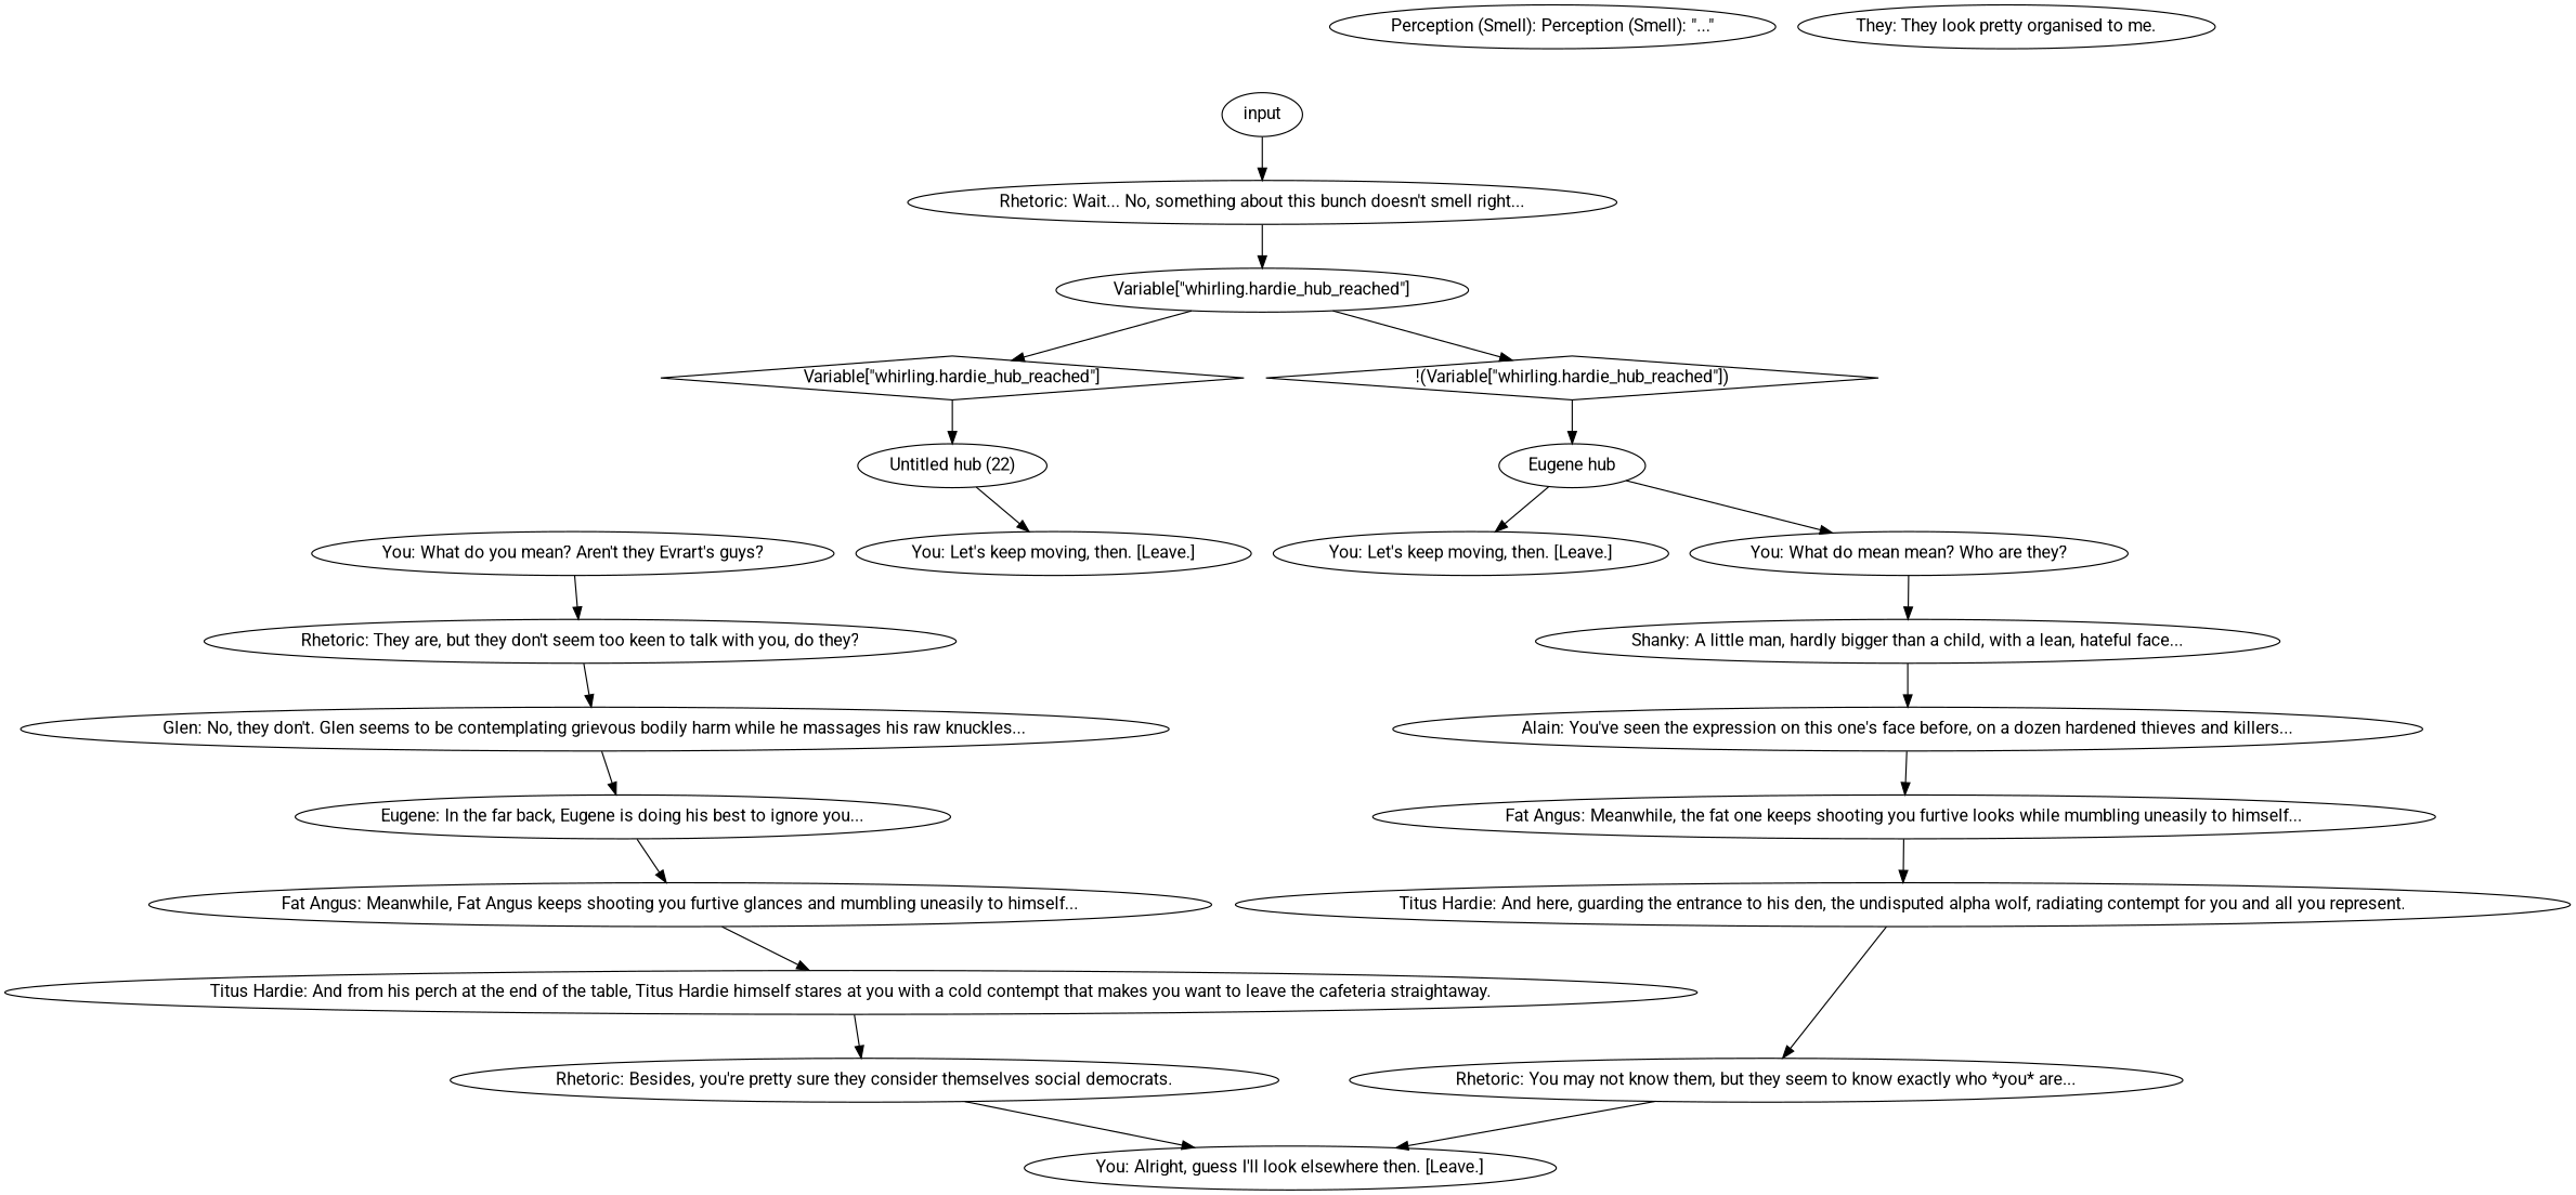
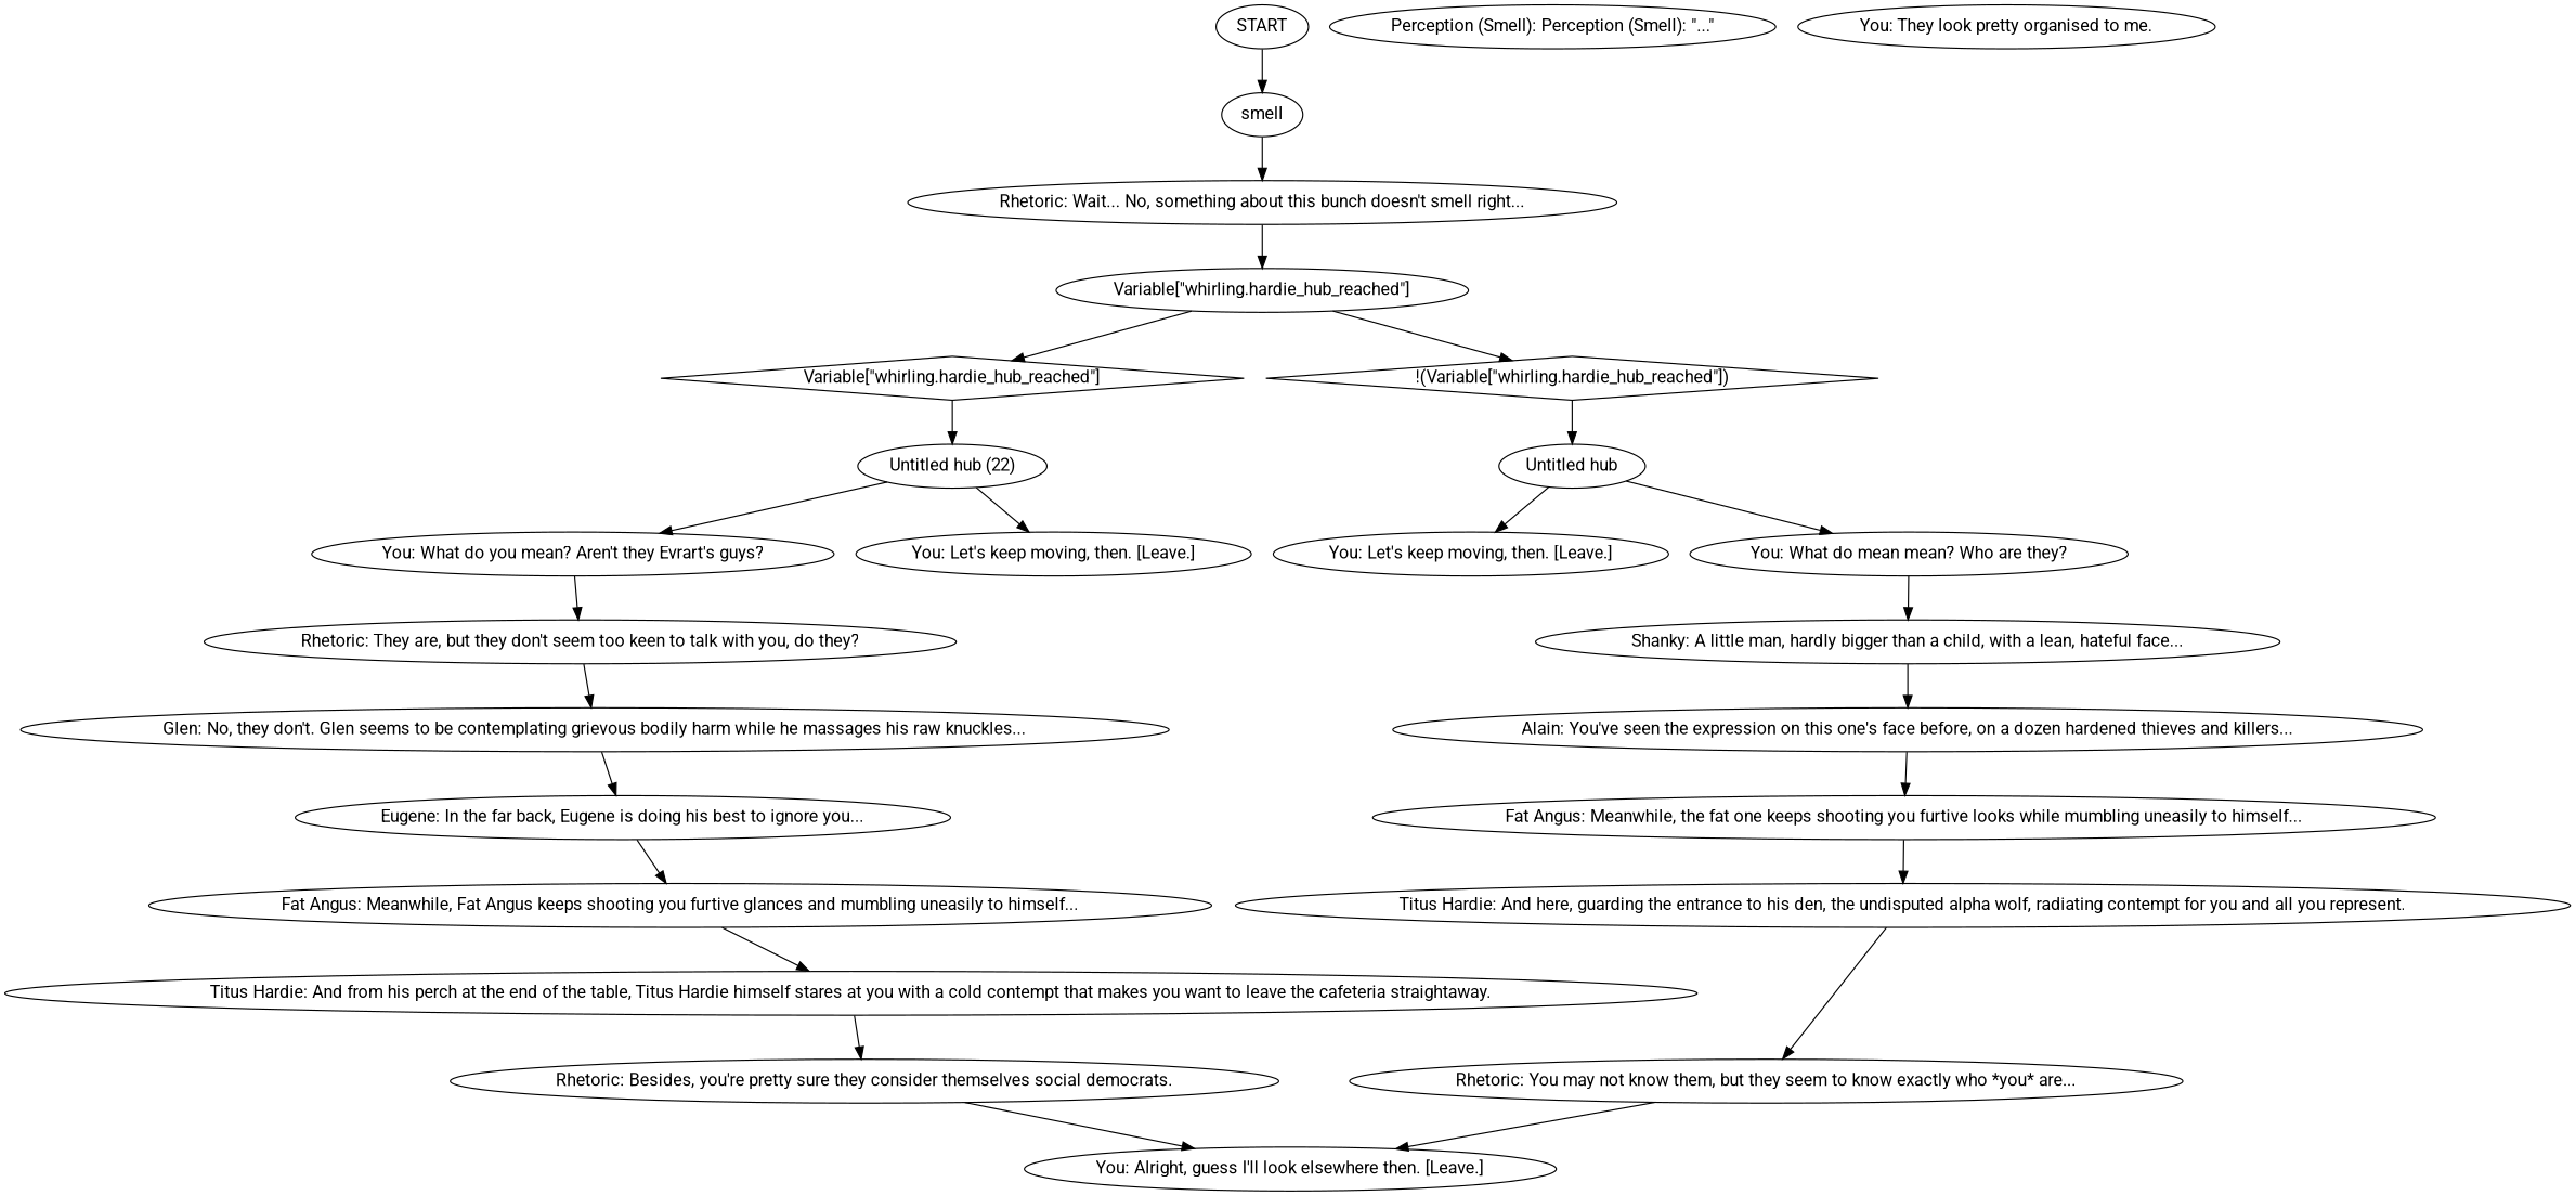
  digraph {
    fontname=Roboto
    node [fontname=Roboto]
    edge [fontname=Roboto]
-   n2 [label=input]
+   n1 [label=START]
+   n2 [label=smell]
    n3 [label="Rhetoric: Wait... No, something about this bunch doesn't smell right..."]
    n4 [label="Variable[\"whirling.hardie_hub_reached\"]"]
    n5 [label="Titus Hardie: And from his perch at the end of the table, Titus Hardie himself stares at you with a cold contempt that makes you want to leave the cafeteria straightaway."]
    n6 [label="Rhetoric: Besides, you're pretty sure they consider themselves social democrats."]
    n7 [label="You: Alright, guess I'll look elsewhere then. [Leave.]"]
    n8 [label="You: What do you mean? Aren't they Evrart's guys?"]
    n9 [label="Rhetoric: They are, but they don't seem too keen to talk with you, do they?"]
    n10 [label="Glen: No, they don't. Glen seems to be contemplating grievous bodily harm while he massages his raw knuckles..."]
    n11 [label="Eugene: In the far back, Eugene is doing his best to ignore you..."]
    n12 [label="Fat Angus: Meanwhile, Fat Angus keeps shooting you furtive glances and mumbling uneasily to himself..."]
    n13 [label="Shanky: A little man, hardly bigger than a child, with a lean, hateful face..."]
    n14 [label="Alain: You've seen the expression on this one's face before, on a dozen hardened thieves and killers..."]
    n15 [label="Fat Angus: Meanwhile, the fat one keeps shooting you furtive looks while mumbling uneasily to himself..."]
    n16 [label="Variable[\"whirling.hardie_hub_reached\"]" shape=diamond]
    n17 [label="!(Variable[\"whirling.hardie_hub_reached\"])" shape=diamond]
    n18 [label="Untitled hub (22)"]
-   n19 [label="Eugene hub"]
+   n19 [label="Untitled hub"]
    n20 [label="You: Let's keep moving, then. [Leave.]"]
    n21 [label="You: Let's keep moving, then. [Leave.]"]
    n22 [label="You: What do mean mean? Who are they?"]
    n23 [label="Rhetoric: You may not know them, but they seem to know exactly who *you* are..."]
    n24 [label="Titus Hardie: And here, guarding the entrance to his den, the undisputed alpha wolf, radiating contempt for you and all you represent."]
    n25 [label="Perception (Smell): Perception (Smell): \"...\""]
-   n26 [label="They: They look pretty organised to me."]
+   n26 [label="You: They look pretty organised to me."]
+   n1 -> n2
    n2 -> n3
    n3 -> n4
    n4 -> n16
    n4 -> n17
    n5 -> n6
    n6 -> n7
    n8 -> n9
    n9 -> n10
    n10 -> n11
    n11 -> n12
    n12 -> n5
    n13 -> n14
    n14 -> n15
    n15 -> n24
    n16 -> n18
    n17 -> n19
+   n18 -> n8
    n18 -> n20
    n19 -> n21
    n19 -> n22
    n22 -> n13
    n23 -> n7
    n24 -> n23
  }
